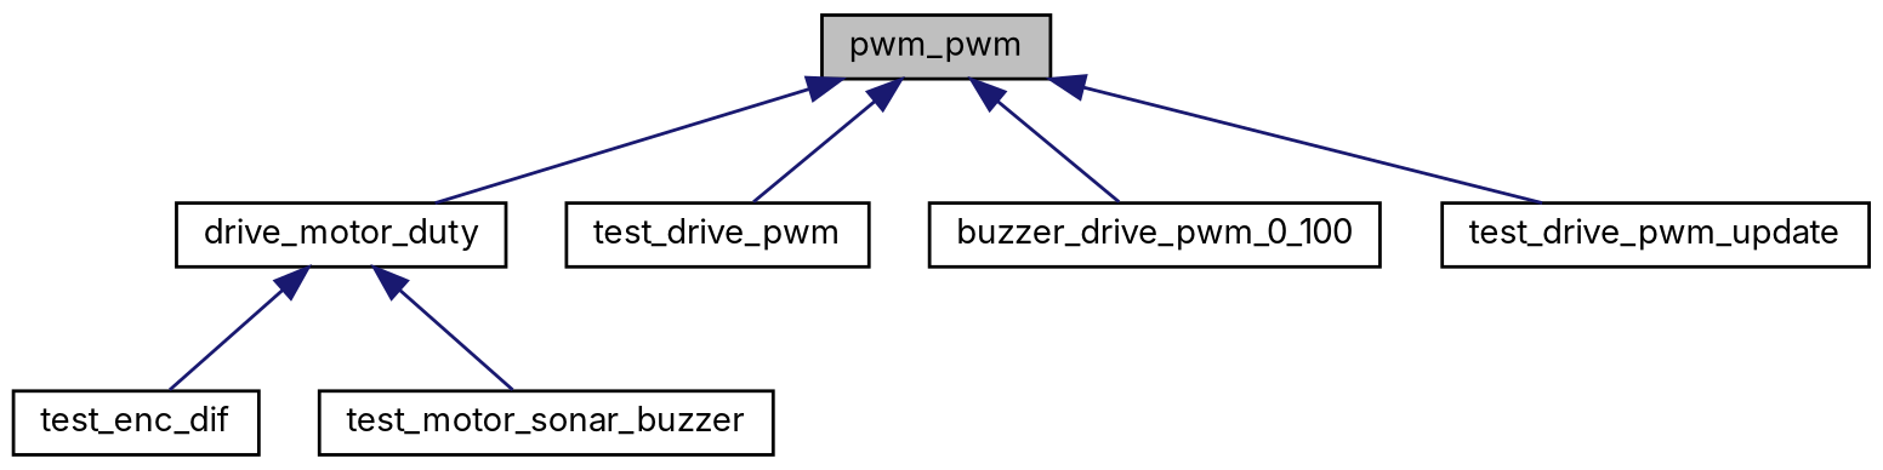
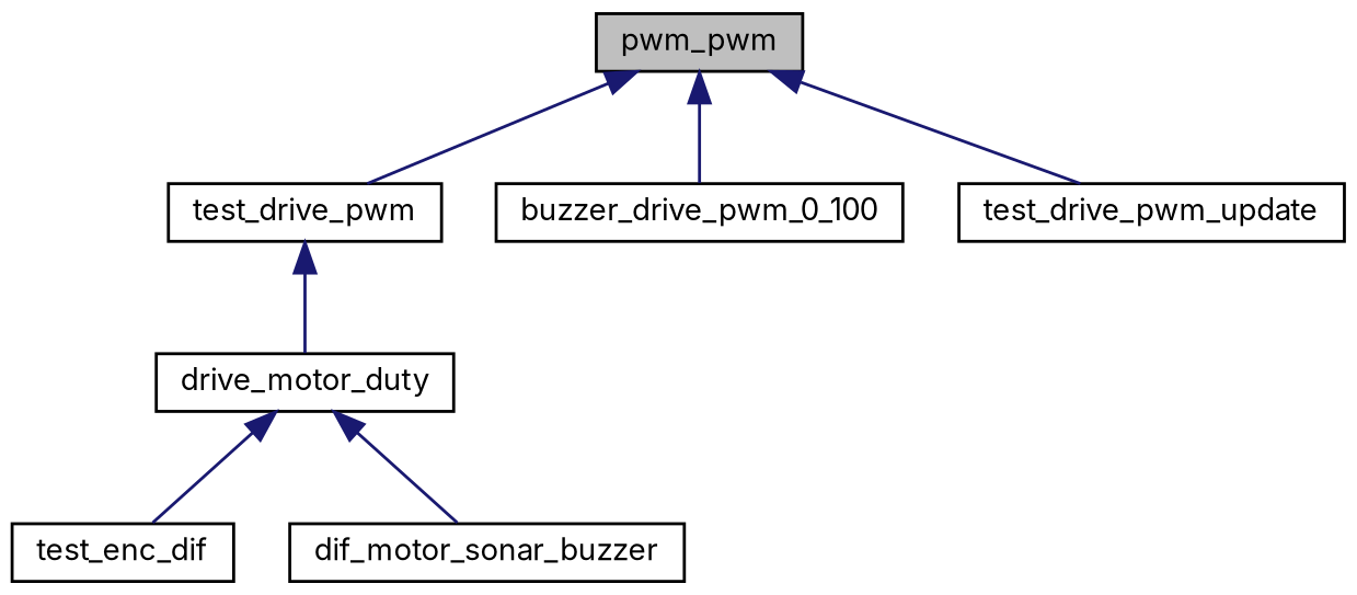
  digraph {
    fontname=Inter
    rankdir=TB
    node [color=black fillcolor=white fontname=Inter fontsize=10 shape=record style=filled]
    edge [color=midnightblue dir=back fontname=Inter fontsize=10 labelfontname=Helvetica labelfontsize=10 style=solid]
    n1 [fillcolor=grey75 fontcolor=black height=0.2 label=pwm_pwm width=0.4]
    n2 [height=0.2 label=drive_motor_duty width=0.4]
    n3 [height=0.2 label=test_drive_pwm width=0.4]
    n4 [height=0.2 label=buzzer_drive_pwm_0_100 width=0.4]
    n5 [height=0.2 label=test_drive_pwm_update width=0.4]
    n6 [height=0.2 label=test_enc_dif width=0.4]
-   n7 [height=0.2 label=test_motor_sonar_buzzer width=0.4]
-   n1 -> n2
+   n7 [height=0.2 label=dif_motor_sonar_buzzer width=0.4]
+   n3 -> n2
    n1 -> n3
    n1 -> n4
    n1 -> n5
    n2 -> n6
    n2 -> n7
  }
